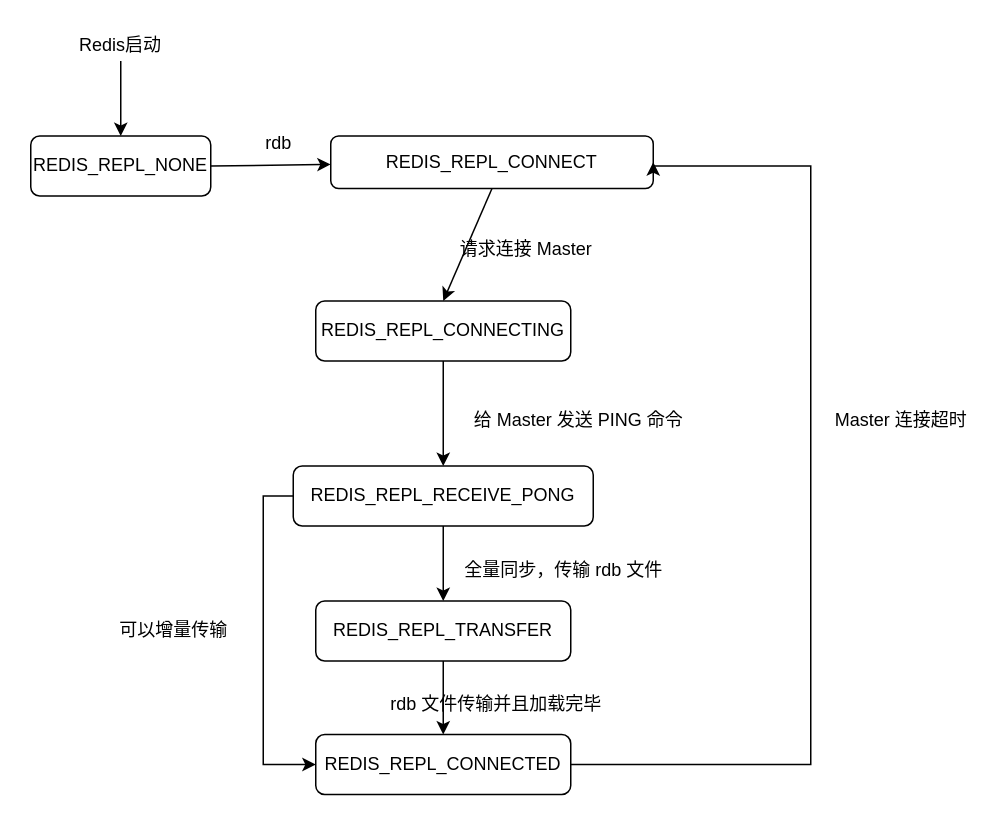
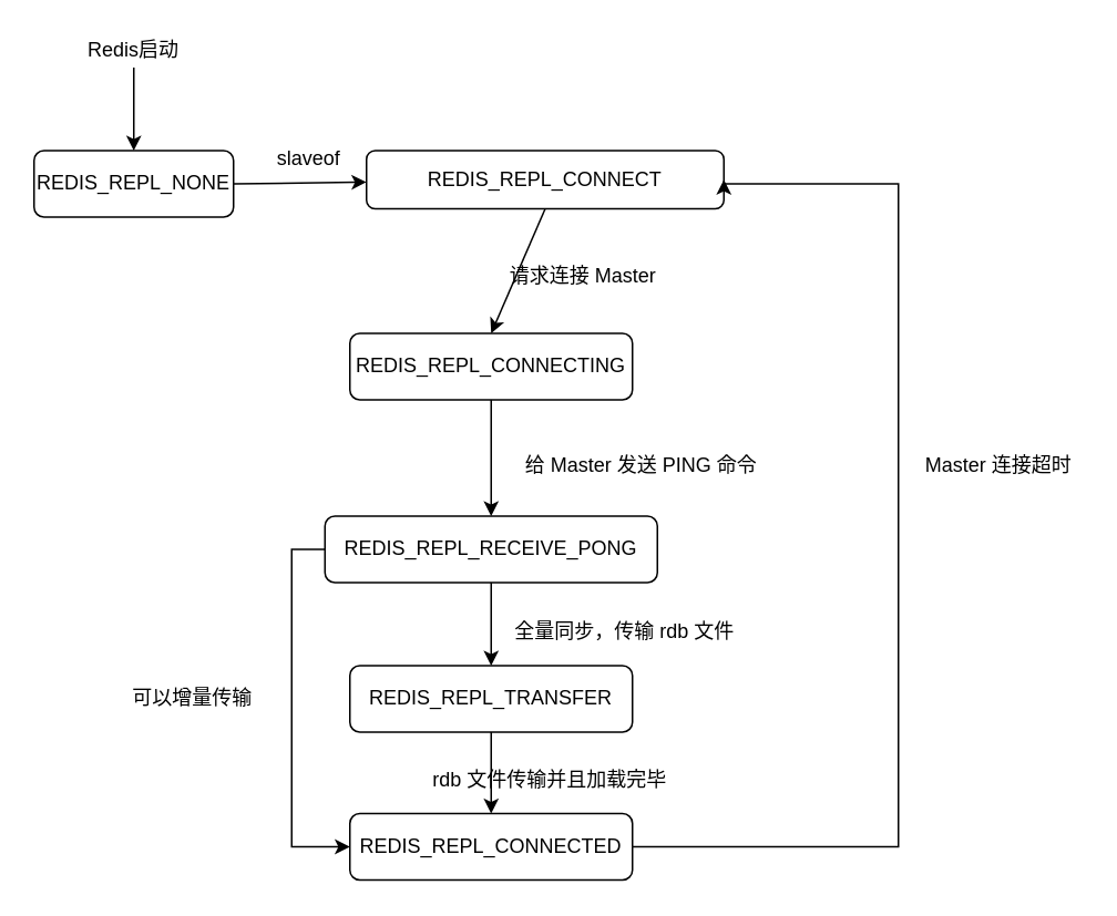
  <mxCell id="0" />
  <mxCell id="1" parent="0" />
  <mxCell id="2" style="edgeStyle=none;rounded=0;orthogonalLoop=1;jettySize=auto;html=1;exitX=1;exitY=0.5;exitDx=0;exitDy=0;startArrow=none;startFill=0;endArrow=classic;endFill=1;" edge="1" parent="1" source="3" target="5"><mxGeometry relative="1" as="geometry" /></mxCell>
  <mxCell id="3" value="REDIS_REPL_NONE" style="rounded=1;whiteSpace=wrap;html=1;" vertex="1" parent="1"><mxGeometry x="20" y="90" width="120" height="40" as="geometry" /></mxCell>
  <mxCell id="4" style="edgeStyle=none;rounded=0;orthogonalLoop=1;jettySize=auto;html=1;exitX=0.5;exitY=1;exitDx=0;exitDy=0;entryX=0.5;entryY=0;entryDx=0;entryDy=0;startArrow=none;startFill=0;endArrow=classic;endFill=1;" edge="1" parent="1" source="5" target="7"><mxGeometry relative="1" as="geometry" /></mxCell>
  <mxCell id="5" value="REDIS_REPL_CONNECT" style="rounded=1;whiteSpace=wrap;html=1;" vertex="1" parent="1"><mxGeometry x="220" y="90" width="215" height="35" as="geometry" /></mxCell>
  <mxCell id="6" style="edgeStyle=none;rounded=0;orthogonalLoop=1;jettySize=auto;html=1;exitX=0.5;exitY=1;exitDx=0;exitDy=0;entryX=0.5;entryY=0;entryDx=0;entryDy=0;startArrow=none;startFill=0;endArrow=classic;endFill=1;" edge="1" parent="1" source="7" target="10"><mxGeometry relative="1" as="geometry" /></mxCell>
  <mxCell id="7" value="REDIS_REPL_CONNECTING" style="rounded=1;whiteSpace=wrap;html=1;" vertex="1" parent="1"><mxGeometry x="210" y="200" width="170" height="40" as="geometry" /></mxCell>
  <mxCell id="8" style="edgeStyle=none;rounded=0;orthogonalLoop=1;jettySize=auto;html=1;exitX=0.5;exitY=1;exitDx=0;exitDy=0;startArrow=none;startFill=0;endArrow=classic;endFill=1;" edge="1" parent="1" source="10" target="12"><mxGeometry relative="1" as="geometry" /></mxCell>
  <mxCell id="9" style="edgeStyle=orthogonalEdgeStyle;rounded=0;orthogonalLoop=1;jettySize=auto;html=1;exitX=0;exitY=0.5;exitDx=0;exitDy=0;entryX=0;entryY=0.5;entryDx=0;entryDy=0;startArrow=none;startFill=0;endArrow=classic;endFill=1;" edge="1" parent="1" source="10" target="14"><mxGeometry relative="1" as="geometry" /></mxCell>
  <mxCell id="10" value="REDIS_REPL_RECEIVE_PONG" style="rounded=1;whiteSpace=wrap;html=1;" vertex="1" parent="1"><mxGeometry x="195" y="310" width="200" height="40" as="geometry" /></mxCell>
  <mxCell id="11" style="edgeStyle=orthogonalEdgeStyle;rounded=0;orthogonalLoop=1;jettySize=auto;html=1;exitX=0.5;exitY=1;exitDx=0;exitDy=0;entryX=0.5;entryY=0;entryDx=0;entryDy=0;startArrow=none;startFill=0;endArrow=classic;endFill=1;" edge="1" parent="1" source="12" target="14"><mxGeometry relative="1" as="geometry" /></mxCell>
  <mxCell id="12" value="REDIS_REPL_TRANSFER" style="rounded=1;whiteSpace=wrap;html=1;" vertex="1" parent="1"><mxGeometry x="210" y="400" width="170" height="40" as="geometry" /></mxCell>
  <mxCell id="13" style="edgeStyle=orthogonalEdgeStyle;rounded=0;orthogonalLoop=1;jettySize=auto;html=1;exitX=1;exitY=0.5;exitDx=0;exitDy=0;entryX=1;entryY=0.5;entryDx=0;entryDy=0;startArrow=none;startFill=0;endArrow=classic;endFill=1;" edge="1" parent="1" source="14" target="5"><mxGeometry relative="1" as="geometry"><Array as="points"><mxPoint x="540" y="509" /><mxPoint x="540" y="110" /></Array></mxGeometry></mxCell>
  <mxCell id="14" value="REDIS_REPL_CONNECTED" style="rounded=1;whiteSpace=wrap;html=1;" vertex="1" parent="1"><mxGeometry x="210" y="489" width="170" height="40" as="geometry" /></mxCell>
  <mxCell id="15" style="edgeStyle=none;rounded=0;orthogonalLoop=1;jettySize=auto;html=1;exitX=0.5;exitY=1;exitDx=0;exitDy=0;entryX=0.5;entryY=0;entryDx=0;entryDy=0;startArrow=none;startFill=0;endArrow=classic;endFill=1;" edge="1" parent="1" source="16" target="3"><mxGeometry relative="1" as="geometry" /></mxCell>
  <mxCell id="16" value="Redis启动" style="text;html=1;strokeColor=none;fillColor=none;align=center;verticalAlign=middle;whiteSpace=wrap;rounded=0;" vertex="1" parent="1"><mxGeometry x="50" y="20" width="60" height="20" as="geometry" /></mxCell>
- <mxCell id="17" value="rdb" style="text;html=1;align=center;verticalAlign=middle;resizable=0;points=[];autosize=1;" vertex="1" parent="1"><mxGeometry x="160" y="85" width="50" height="20" as="geometry" /></mxCell>
+ <mxCell id="17" value="slaveof" style="text;html=1;align=center;verticalAlign=middle;resizable=0;points=[];autosize=1;" vertex="1" parent="1"><mxGeometry x="160" y="85" width="50" height="20" as="geometry" /></mxCell>
  <mxCell id="18" value="请求连接 Master" style="text;html=1;align=center;verticalAlign=middle;resizable=0;points=[];autosize=1;" vertex="1" parent="1"><mxGeometry x="300" y="156" width="100" height="20" as="geometry" /></mxCell>
  <mxCell id="19" value="给 Master 发送 PING 命令" style="text;html=1;align=center;verticalAlign=middle;resizable=0;points=[];autosize=1;" vertex="1" parent="1"><mxGeometry x="310" y="270" width="150" height="20" as="geometry" /></mxCell>
  <mxCell id="20" value="全量同步，传输 rdb 文件" style="text;html=1;align=center;verticalAlign=middle;resizable=0;points=[];autosize=1;" vertex="1" parent="1"><mxGeometry x="300" y="370" width="150" height="20" as="geometry" /></mxCell>
  <mxCell id="21" value="rdb 文件传输并且加载完毕" style="text;html=1;align=center;verticalAlign=middle;resizable=0;points=[];autosize=1;" vertex="1" parent="1"><mxGeometry x="250" y="459" width="160" height="20" as="geometry" /></mxCell>
  <mxCell id="22" value="可以增量传输" style="text;html=1;align=center;verticalAlign=middle;resizable=0;points=[];autosize=1;" vertex="1" parent="1"><mxGeometry x="70" y="410" width="90" height="20" as="geometry" /></mxCell>
  <mxCell id="23" value="Master 连接超时" style="text;html=1;align=center;verticalAlign=middle;resizable=0;points=[];autosize=1;" vertex="1" parent="1"><mxGeometry x="550" y="270" width="100" height="20" as="geometry" /></mxCell>
